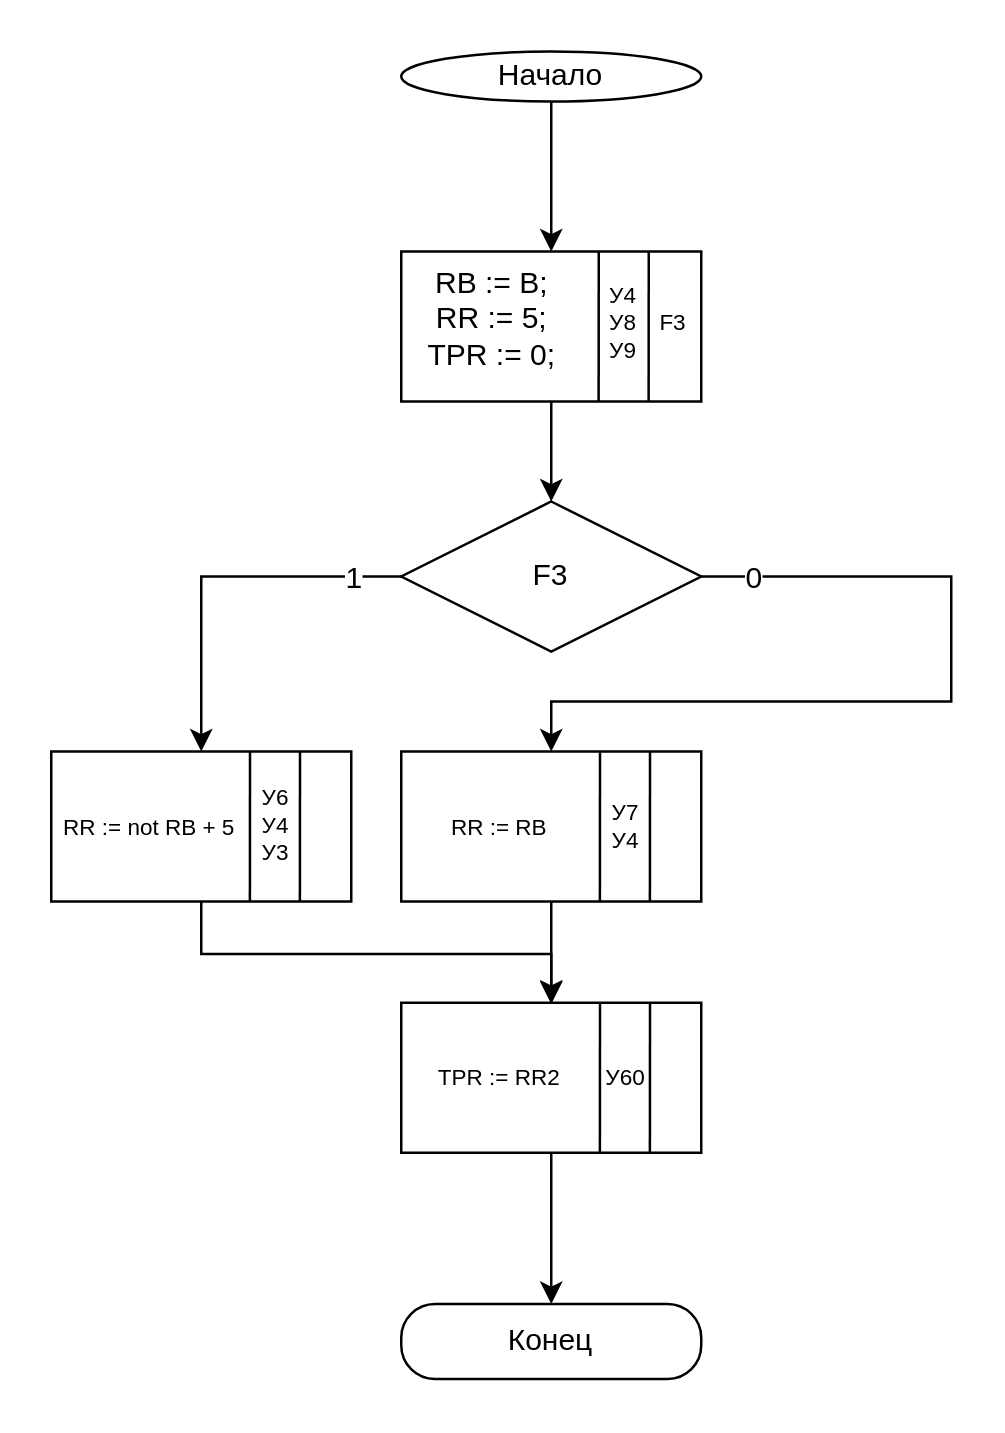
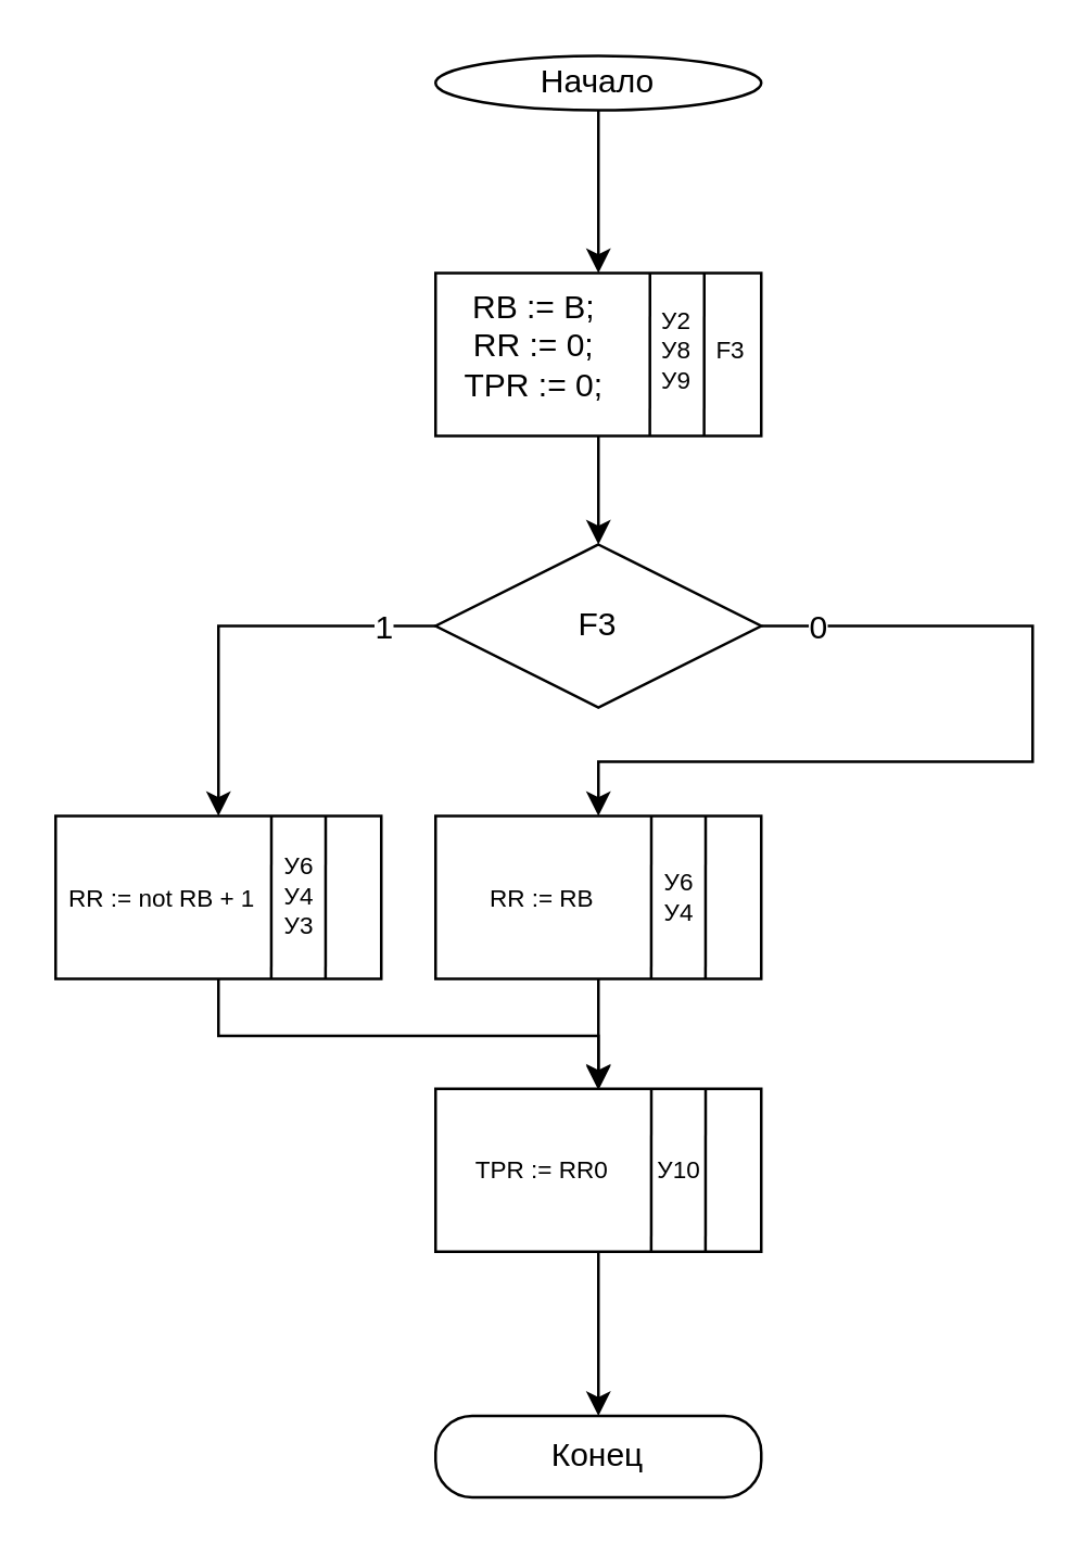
  <mxCell id="0" />
  <mxCell id="1" parent="0" />
  <mxCell id="2" style="edgeStyle=orthogonalEdgeStyle;rounded=0;orthogonalLoop=1;jettySize=auto;html=1;exitX=0.5;exitY=1;exitDx=0;exitDy=0;entryX=0.5;entryY=0;entryDx=0;entryDy=0;" parent="1" source="3" target="6" edge="1"><mxGeometry relative="1" as="geometry" /></mxCell>
  <mxCell id="3" value="Начало" style="ellipse;whiteSpace=wrap;html=1;imageHeight=24;arcSize=45;" parent="1" vertex="1"><mxGeometry x="160" y="20" width="120" height="20" as="geometry" /></mxCell>
  <mxCell id="4" value="Конец" style="rounded=1;whiteSpace=wrap;html=1;arcSize=45;" parent="1" vertex="1"><mxGeometry x="160" y="521" width="120" height="30" as="geometry" /></mxCell>
  <mxCell id="5" style="edgeStyle=orthogonalEdgeStyle;rounded=0;orthogonalLoop=1;jettySize=auto;html=1;exitX=0.5;exitY=1;exitDx=0;exitDy=0;entryX=0.5;entryY=0;entryDx=0;entryDy=0;" parent="1" source="6" target="16" edge="1"><mxGeometry relative="1" as="geometry" /></mxCell>
  <mxCell id="6" value="" style="rounded=0;whiteSpace=wrap;html=1;" parent="1" vertex="1"><mxGeometry x="160" y="100" width="120" height="60" as="geometry" /></mxCell>
  <mxCell id="7" value="" style="endArrow=none;html=1;exitX=0.583;exitY=1;exitDx=0;exitDy=0;exitPerimeter=0;" parent="1" edge="1"><mxGeometry width="50" height="50" relative="1" as="geometry"><mxPoint x="238.96" y="160" as="sourcePoint" /><mxPoint x="239" y="100" as="targetPoint" /></mxGeometry></mxCell>
  <mxCell id="8" value="" style="endArrow=none;html=1;exitX=0.583;exitY=1;exitDx=0;exitDy=0;exitPerimeter=0;" parent="1" edge="1"><mxGeometry width="50" height="50" relative="1" as="geometry"><mxPoint x="258.96" y="160" as="sourcePoint" /><mxPoint x="259" y="100" as="targetPoint" /></mxGeometry></mxCell>
- <mxCell id="9" value="RB := B;&lt;br&gt;RR := 5;&lt;br&gt;TPR := 0;" style="text;html=1;strokeColor=none;fillColor=none;align=center;verticalAlign=middle;whiteSpace=wrap;rounded=0;" parent="1" vertex="1"><mxGeometry x="160" y="103" width="73" height="48" as="geometry" /></mxCell>
- <mxCell id="10" value="У4&lt;br&gt;У8&lt;br&gt;У9" style="text;html=1;strokeColor=none;fillColor=none;align=center;verticalAlign=middle;whiteSpace=wrap;rounded=0;fontSize=9;" parent="1" vertex="1"><mxGeometry x="244" y="119" width="10" height="20" as="geometry" /></mxCell>
+ <mxCell id="9" value="RB := B;&lt;br&gt;RR := 0;&lt;br&gt;TPR := 0;" style="text;html=1;strokeColor=none;fillColor=none;align=center;verticalAlign=middle;whiteSpace=wrap;rounded=0;" parent="1" vertex="1"><mxGeometry x="160" y="103" width="73" height="48" as="geometry" /></mxCell>
+ <mxCell id="10" value="У2&lt;br&gt;У8&lt;br&gt;У9" style="text;html=1;strokeColor=none;fillColor=none;align=center;verticalAlign=middle;whiteSpace=wrap;rounded=0;fontSize=9;" parent="1" vertex="1"><mxGeometry x="244" y="119" width="10" height="20" as="geometry" /></mxCell>
  <mxCell id="11" value="F3" style="text;html=1;strokeColor=none;fillColor=none;align=center;verticalAlign=middle;whiteSpace=wrap;rounded=0;fontSize=9;" parent="1" vertex="1"><mxGeometry x="264" y="119" width="10" height="20" as="geometry" /></mxCell>
  <mxCell id="12" style="edgeStyle=orthogonalEdgeStyle;rounded=0;orthogonalLoop=1;jettySize=auto;html=1;exitX=0;exitY=0.5;exitDx=0;exitDy=0;entryX=0.5;entryY=0;entryDx=0;entryDy=0;" parent="1" source="16" target="24" edge="1"><mxGeometry relative="1" as="geometry"><Array as="points"><mxPoint x="80" y="230" /></Array><mxPoint x="220" y="300" as="targetPoint" /></mxGeometry></mxCell>
  <mxCell id="13" value="1" style="text;html=1;align=center;verticalAlign=middle;resizable=0;points=[];;labelBackgroundColor=#ffffff;" parent="12" vertex="1" connectable="0"><mxGeometry x="-0.512" y="1" relative="1" as="geometry"><mxPoint x="17" y="-1" as="offset" /></mxGeometry></mxCell>
  <mxCell id="14" style="edgeStyle=orthogonalEdgeStyle;rounded=0;orthogonalLoop=1;jettySize=auto;html=1;exitX=1;exitY=0.5;exitDx=0;exitDy=0;jumpSize=6;entryX=0.5;entryY=0;entryDx=0;entryDy=0;" parent="1" source="16" target="18" edge="1"><mxGeometry relative="1" as="geometry"><Array as="points"><mxPoint x="380" y="230" /><mxPoint x="380" y="280" /><mxPoint x="220" y="280" /></Array><mxPoint x="380" y="350" as="targetPoint" /></mxGeometry></mxCell>
  <mxCell id="15" value="0" style="text;html=1;align=center;verticalAlign=middle;resizable=0;points=[];;labelBackgroundColor=#ffffff;" parent="14" vertex="1" connectable="0"><mxGeometry x="0.15" relative="1" as="geometry"><mxPoint x="-40" y="-50" as="offset" /></mxGeometry></mxCell>
  <mxCell id="16" value="F3" style="rhombus;whiteSpace=wrap;html=1;" parent="1" vertex="1"><mxGeometry x="160" y="200" width="120" height="60" as="geometry" /></mxCell>
  <mxCell id="17" style="edgeStyle=orthogonalEdgeStyle;rounded=0;orthogonalLoop=1;jettySize=auto;html=1;entryX=0.5;entryY=0;entryDx=0;entryDy=0;fontSize=11;" parent="1" source="18" target="30" edge="1"><mxGeometry relative="1" as="geometry" /></mxCell>
  <mxCell id="18" value="" style="rounded=0;whiteSpace=wrap;html=1;" parent="1" vertex="1"><mxGeometry x="160" y="300" width="120" height="60" as="geometry" /></mxCell>
  <mxCell id="19" value="" style="endArrow=none;html=1;exitX=0.583;exitY=1;exitDx=0;exitDy=0;exitPerimeter=0;" parent="1" edge="1"><mxGeometry width="50" height="50" relative="1" as="geometry"><mxPoint x="239.46" y="360" as="sourcePoint" /><mxPoint x="239.5" y="300" as="targetPoint" /></mxGeometry></mxCell>
  <mxCell id="20" value="" style="endArrow=none;html=1;exitX=0.583;exitY=1;exitDx=0;exitDy=0;exitPerimeter=0;" parent="1" edge="1"><mxGeometry width="50" height="50" relative="1" as="geometry"><mxPoint x="259.46" y="360" as="sourcePoint" /><mxPoint x="259.5" y="300" as="targetPoint" /></mxGeometry></mxCell>
  <mxCell id="21" value="RR := RB" style="text;html=1;strokeColor=none;fillColor=none;align=center;verticalAlign=middle;whiteSpace=wrap;rounded=0;fontSize=9;" parent="1" vertex="1"><mxGeometry x="163" y="308" width="73" height="45" as="geometry" /></mxCell>
- <mxCell id="22" value="У7&lt;br&gt;У4" style="text;html=1;strokeColor=none;fillColor=none;align=center;verticalAlign=middle;whiteSpace=wrap;rounded=0;fontSize=9;" parent="1" vertex="1"><mxGeometry x="245" y="320" width="10" height="20" as="geometry" /></mxCell>
+ <mxCell id="22" value="У6&lt;br&gt;У4" style="text;html=1;strokeColor=none;fillColor=none;align=center;verticalAlign=middle;whiteSpace=wrap;rounded=0;fontSize=9;" parent="1" vertex="1"><mxGeometry x="245" y="320" width="10" height="20" as="geometry" /></mxCell>
  <mxCell id="23" style="edgeStyle=orthogonalEdgeStyle;rounded=0;orthogonalLoop=1;jettySize=auto;html=1;fontSize=11;" parent="1" source="24" edge="1"><mxGeometry relative="1" as="geometry"><mxPoint x="220" y="401" as="targetPoint" /><Array as="points"><mxPoint x="80" y="381" /><mxPoint x="220" y="381" /></Array></mxGeometry></mxCell>
  <mxCell id="24" value="" style="rounded=0;whiteSpace=wrap;html=1;" parent="1" vertex="1"><mxGeometry x="20" y="300" width="120" height="60" as="geometry" /></mxCell>
  <mxCell id="25" value="" style="endArrow=none;html=1;exitX=0.583;exitY=1;exitDx=0;exitDy=0;exitPerimeter=0;" parent="1" edge="1"><mxGeometry width="50" height="50" relative="1" as="geometry"><mxPoint x="99.46" y="360" as="sourcePoint" /><mxPoint x="99.5" y="300" as="targetPoint" /></mxGeometry></mxCell>
  <mxCell id="26" value="" style="endArrow=none;html=1;exitX=0.583;exitY=1;exitDx=0;exitDy=0;exitPerimeter=0;" parent="1" edge="1"><mxGeometry width="50" height="50" relative="1" as="geometry"><mxPoint x="119.46" y="360" as="sourcePoint" /><mxPoint x="119.5" y="300" as="targetPoint" /></mxGeometry></mxCell>
- <mxCell id="27" value="RR := not RB + 5" style="text;html=1;strokeColor=none;fillColor=none;align=center;verticalAlign=middle;whiteSpace=wrap;rounded=0;fontSize=9;" parent="1" vertex="1"><mxGeometry x="23" y="308" width="73" height="45" as="geometry" /></mxCell>
+ <mxCell id="27" value="RR := not RB + 1" style="text;html=1;strokeColor=none;fillColor=none;align=center;verticalAlign=middle;whiteSpace=wrap;rounded=0;fontSize=9;" parent="1" vertex="1"><mxGeometry x="23" y="308" width="73" height="45" as="geometry" /></mxCell>
  <mxCell id="28" value="У6&lt;br&gt;У4&lt;br&gt;У3" style="text;html=1;strokeColor=none;fillColor=none;align=center;verticalAlign=middle;whiteSpace=wrap;rounded=0;fontSize=9;" parent="1" vertex="1"><mxGeometry x="105" y="320" width="10" height="20" as="geometry" /></mxCell>
  <mxCell id="29" style="edgeStyle=orthogonalEdgeStyle;rounded=0;orthogonalLoop=1;jettySize=auto;html=1;entryX=0.5;entryY=0;entryDx=0;entryDy=0;fontSize=11;" parent="1" source="30" target="4" edge="1"><mxGeometry relative="1" as="geometry" /></mxCell>
  <mxCell id="30" value="" style="rounded=0;whiteSpace=wrap;html=1;" parent="1" vertex="1"><mxGeometry x="160" y="400.5" width="120" height="60" as="geometry" /></mxCell>
  <mxCell id="31" value="" style="endArrow=none;html=1;exitX=0.583;exitY=1;exitDx=0;exitDy=0;exitPerimeter=0;" parent="1" edge="1"><mxGeometry width="50" height="50" relative="1" as="geometry"><mxPoint x="239.46" y="460.5" as="sourcePoint" /><mxPoint x="239.5" y="400.5" as="targetPoint" /></mxGeometry></mxCell>
  <mxCell id="32" value="" style="endArrow=none;html=1;exitX=0.583;exitY=1;exitDx=0;exitDy=0;exitPerimeter=0;" parent="1" edge="1"><mxGeometry width="50" height="50" relative="1" as="geometry"><mxPoint x="259.46" y="460.5" as="sourcePoint" /><mxPoint x="259.5" y="400.5" as="targetPoint" /></mxGeometry></mxCell>
- <mxCell id="33" value="TPR := RR2" style="text;html=1;strokeColor=none;fillColor=none;align=center;verticalAlign=middle;whiteSpace=wrap;rounded=0;fontSize=9;" parent="1" vertex="1"><mxGeometry x="163" y="408.5" width="73" height="45" as="geometry" /></mxCell>
- <mxCell id="34" value="У60" style="text;html=1;strokeColor=none;fillColor=none;align=center;verticalAlign=middle;whiteSpace=wrap;rounded=0;fontSize=9;" parent="1" vertex="1"><mxGeometry x="245" y="420.5" width="10" height="20" as="geometry" /></mxCell>
+ <mxCell id="33" value="TPR := RR0" style="text;html=1;strokeColor=none;fillColor=none;align=center;verticalAlign=middle;whiteSpace=wrap;rounded=0;fontSize=9;" parent="1" vertex="1"><mxGeometry x="163" y="408.5" width="73" height="45" as="geometry" /></mxCell>
+ <mxCell id="34" value="У10" style="text;html=1;strokeColor=none;fillColor=none;align=center;verticalAlign=middle;whiteSpace=wrap;rounded=0;fontSize=9;" parent="1" vertex="1"><mxGeometry x="245" y="420.5" width="10" height="20" as="geometry" /></mxCell>
